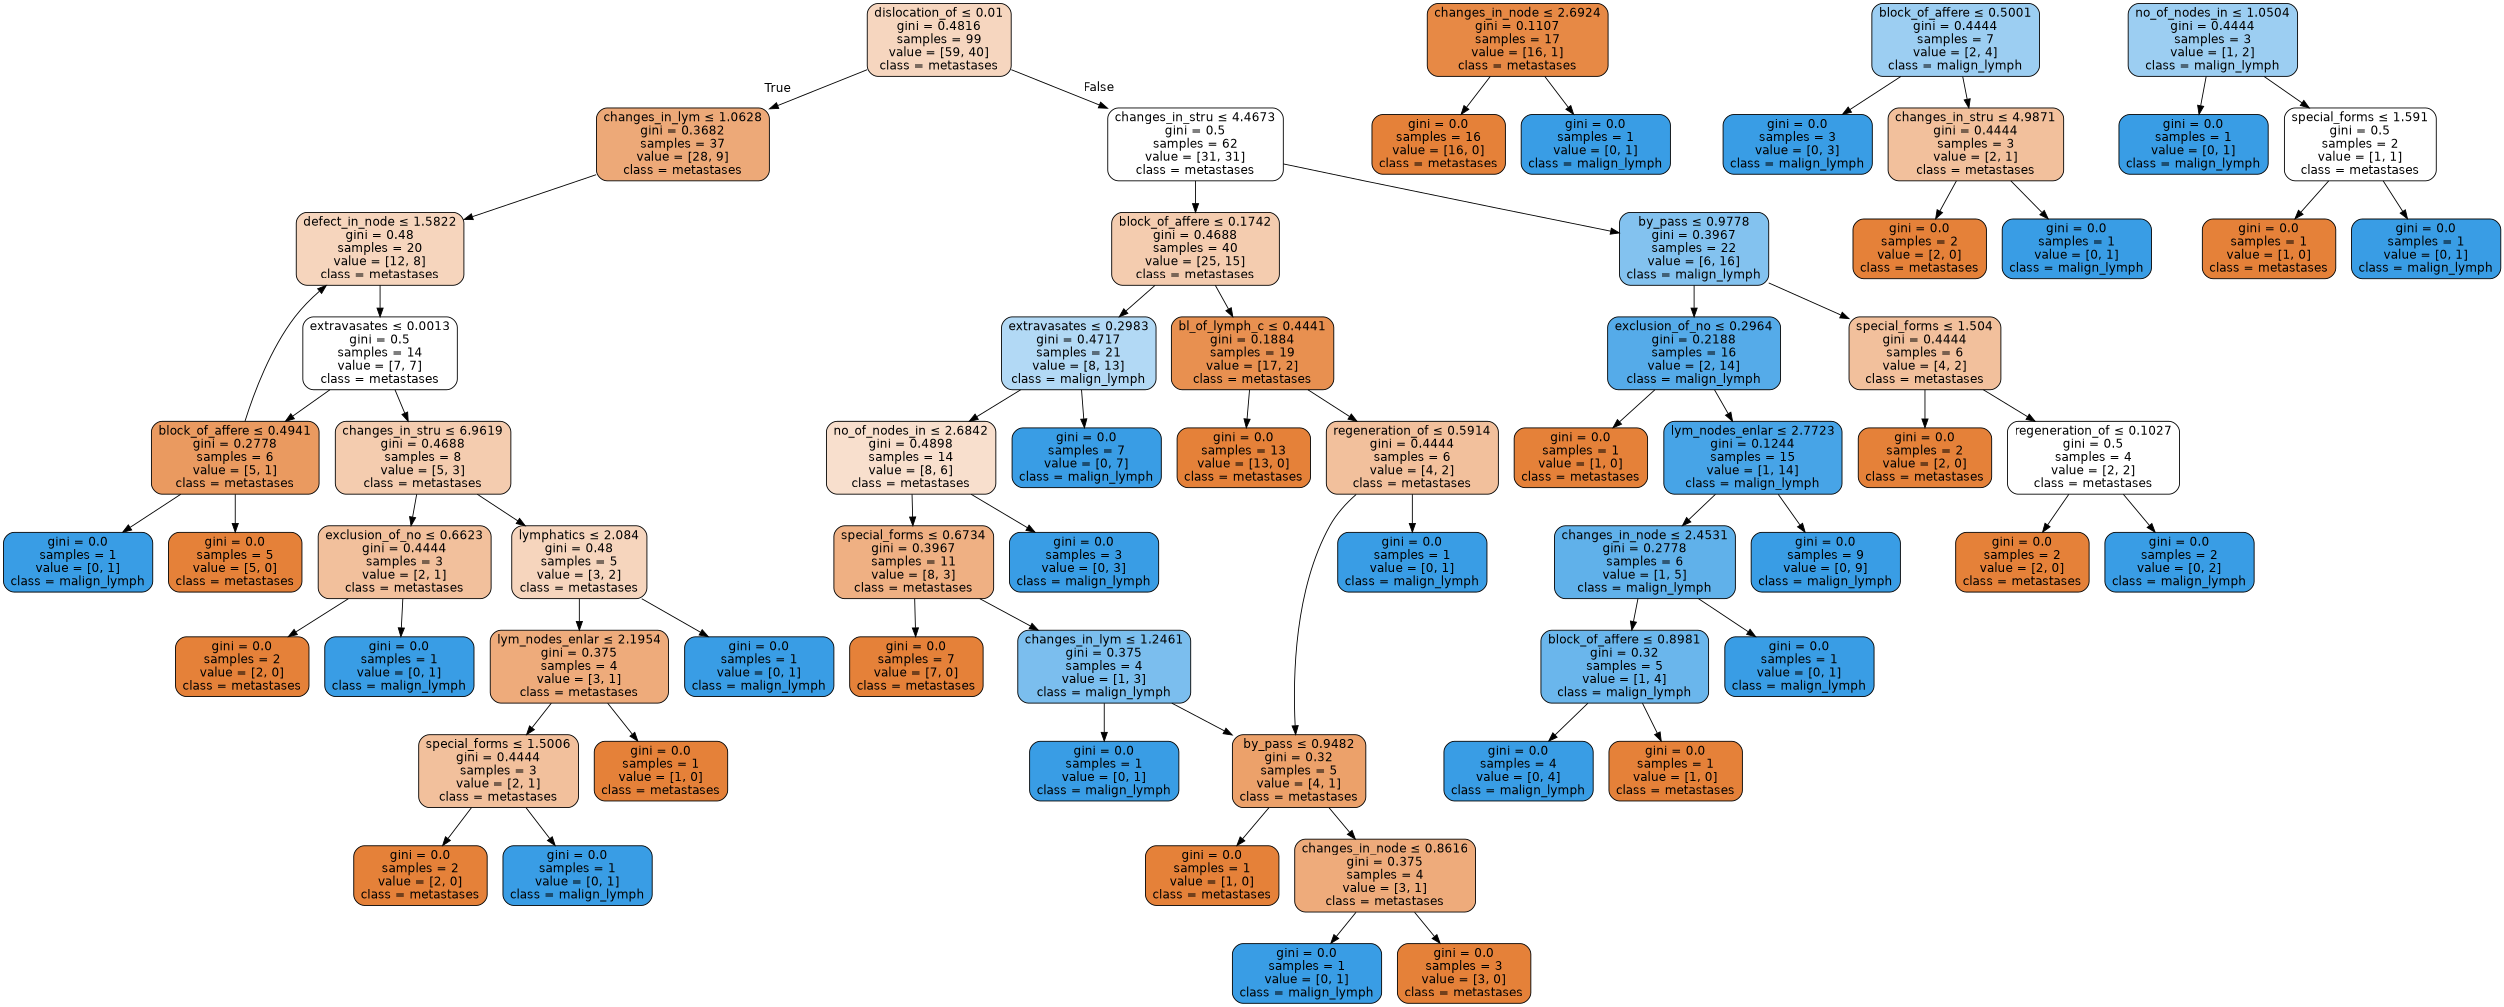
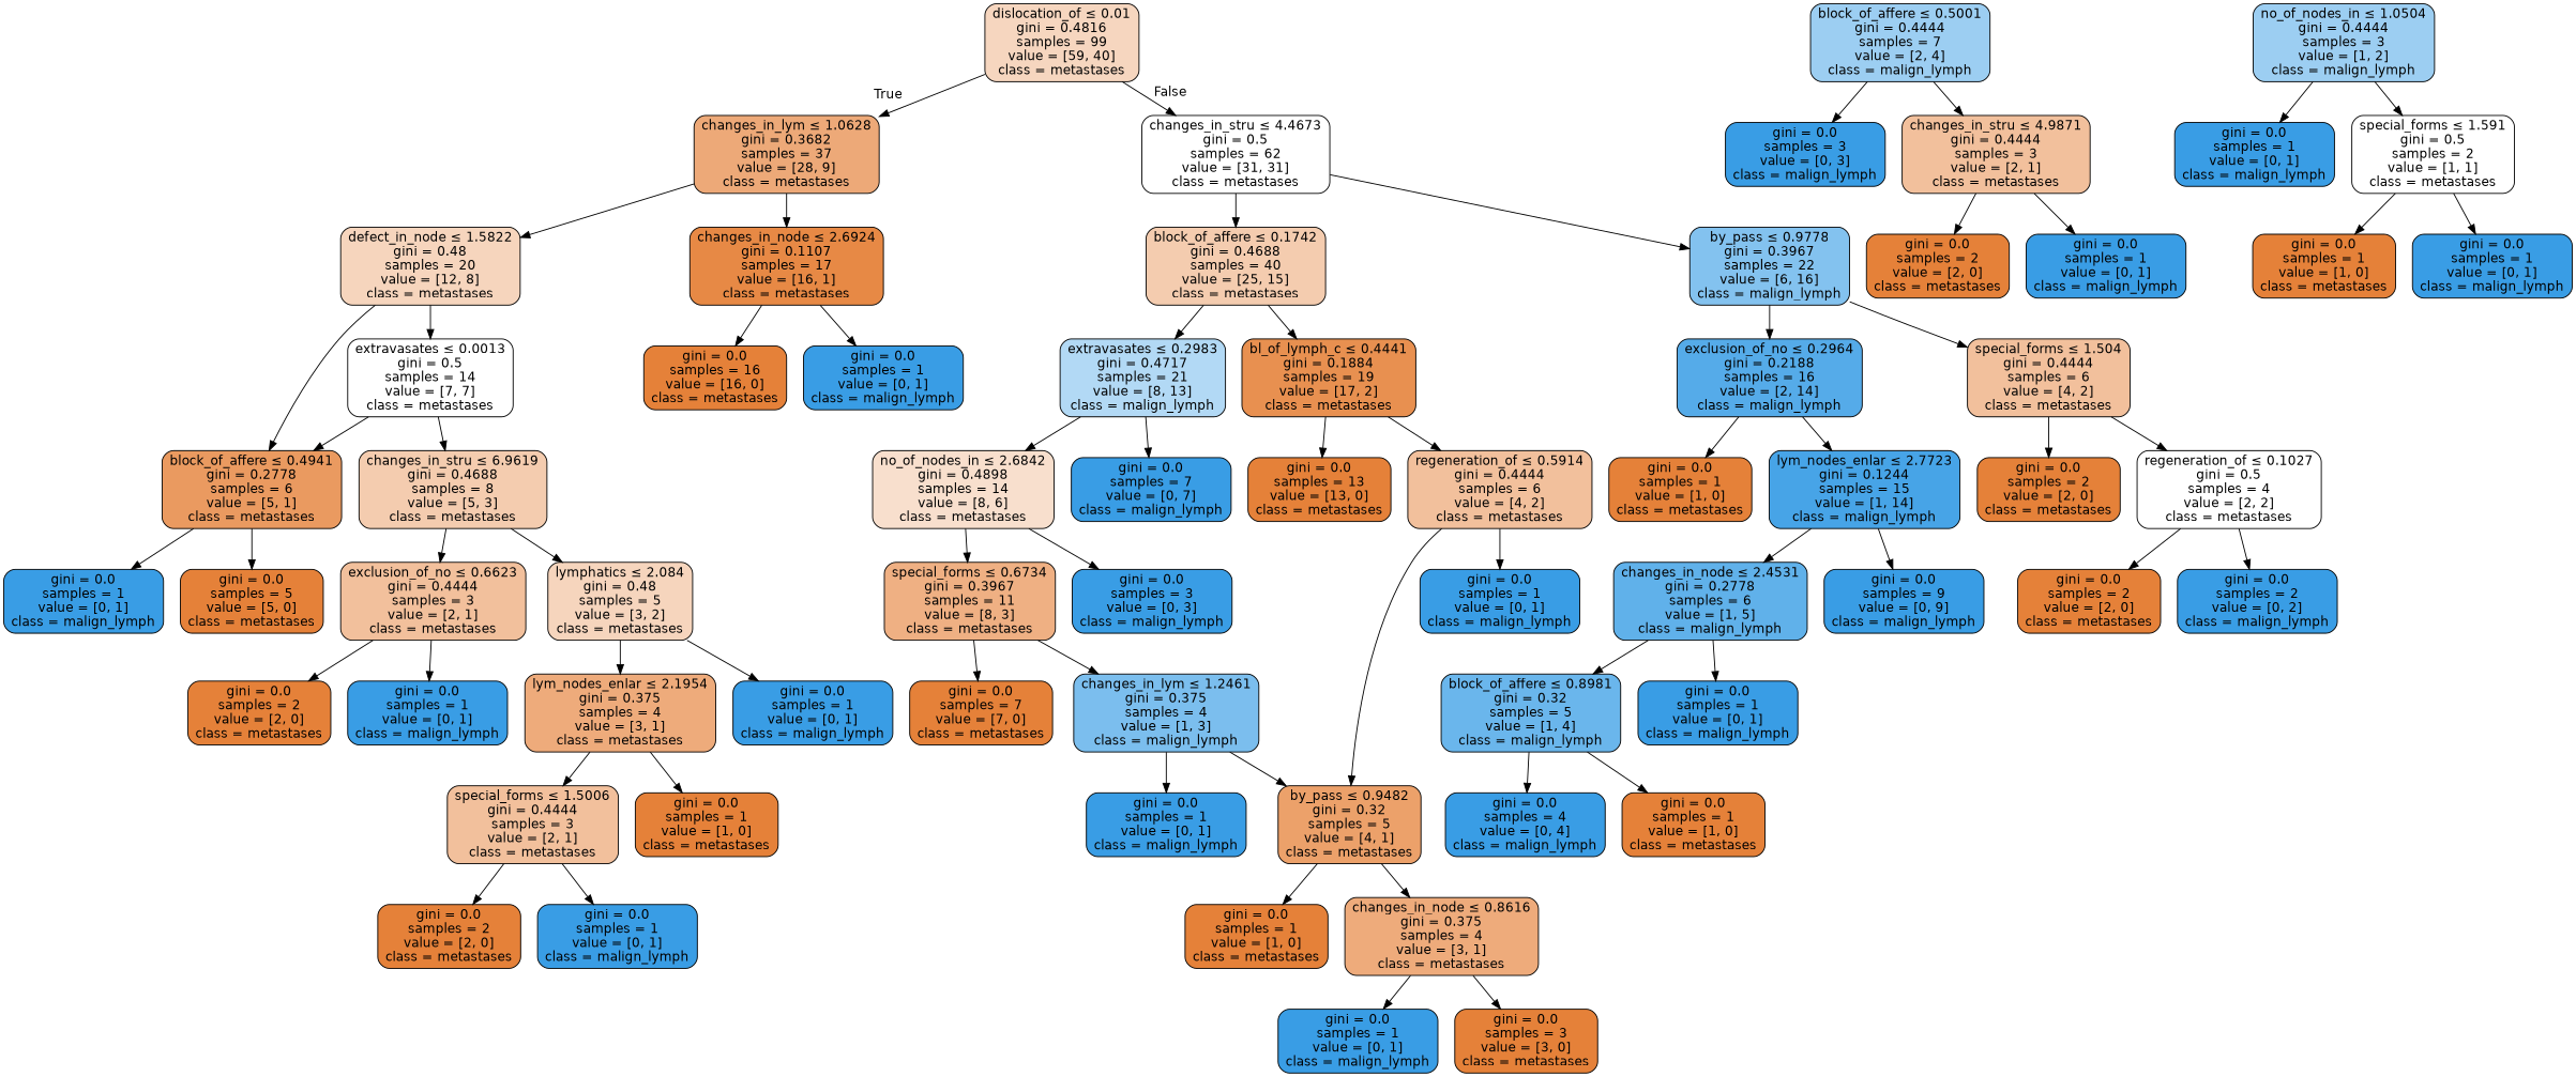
  digraph {
    node [color=black fillcolor="#399de5ff" fontname=helvetica shape=box style="filled, rounded"]
    edge [fontname=helvetica]
    n1 [fillcolor="#e5813952" label=<dislocation_of &le; 0.01<br/>gini = 0.4816<br/>samples = 99<br/>value = [59, 40]<br/>class = metastases>]
    n2 [fillcolor="#e58139ad" label=<changes_in_lym &le; 1.0628<br/>gini = 0.3682<br/>samples = 37<br/>value = [28, 9]<br/>class = metastases>]
    n3 [fillcolor="#e5813900" label=<changes_in_stru &le; 4.4673<br/>gini = 0.5<br/>samples = 62<br/>value = [31, 31]<br/>class = metastases>]
    n4 [fillcolor="#e5813955" label=<defect_in_node &le; 1.5822<br/>gini = 0.48<br/>samples = 20<br/>value = [12, 8]<br/>class = metastases>]
    n5 [fillcolor="#e58139ef" label=<changes_in_node &le; 2.6924<br/>gini = 0.1107<br/>samples = 17<br/>value = [16, 1]<br/>class = metastases>]
    n6 [fillcolor="#e5813966" label=<block_of_affere &le; 0.1742<br/>gini = 0.4688<br/>samples = 40<br/>value = [25, 15]<br/>class = metastases>]
    n7 [fillcolor="#399de59f" label=<by_pass &le; 0.9778<br/>gini = 0.3967<br/>samples = 22<br/>value = [6, 16]<br/>class = malign_lymph>]
    n8 [fillcolor="#e5813900" label=<extravasates &le; 0.0013<br/>gini = 0.5<br/>samples = 14<br/>value = [7, 7]<br/>class = metastases>]
    n9 [fillcolor="#e58139cc" label=<block_of_affere &le; 0.4941<br/>gini = 0.2778<br/>samples = 6<br/>value = [5, 1]<br/>class = metastases>]
    n10 [fillcolor="#e58139ff" label=<gini = 0.0<br/>samples = 16<br/>value = [16, 0]<br/>class = metastases>]
    n11 [label=<gini = 0.0<br/>samples = 1<br/>value = [0, 1]<br/>class = malign_lymph>]
    n12 [fillcolor="#e5813966" label=<changes_in_stru &le; 6.9619<br/>gini = 0.4688<br/>samples = 8<br/>value = [5, 3]<br/>class = metastases>]
    n13 [label=<gini = 0.0<br/>samples = 1<br/>value = [0, 1]<br/>class = malign_lymph>]
    n14 [fillcolor="#e58139ff" label=<gini = 0.0<br/>samples = 5<br/>value = [5, 0]<br/>class = metastases>]
    n15 [fillcolor="#e581397f" label=<exclusion_of_no &le; 0.6623<br/>gini = 0.4444<br/>samples = 3<br/>value = [2, 1]<br/>class = metastases>]
    n16 [fillcolor="#e5813955" label=<lymphatics &le; 2.084<br/>gini = 0.48<br/>samples = 5<br/>value = [3, 2]<br/>class = metastases>]
    n17 [fillcolor="#399de57f" label=<block_of_affere &le; 0.5001<br/>gini = 0.4444<br/>samples = 7<br/>value = [2, 4]<br/>class = malign_lymph>]
    n18 [label=<gini = 0.0<br/>samples = 3<br/>value = [0, 3]<br/>class = malign_lymph>]
    n19 [fillcolor="#e581397f" label=<changes_in_stru &le; 4.9871<br/>gini = 0.4444<br/>samples = 3<br/>value = [2, 1]<br/>class = metastases>]
    n20 [fillcolor="#e58139ff" label=<gini = 0.0<br/>samples = 2<br/>value = [2, 0]<br/>class = metastases>]
    n21 [label=<gini = 0.0<br/>samples = 1<br/>value = [0, 1]<br/>class = malign_lymph>]
    n22 [fillcolor="#e58139aa" label=<lym_nodes_enlar &le; 2.1954<br/>gini = 0.375<br/>samples = 4<br/>value = [3, 1]<br/>class = metastases>]
    n23 [label=<gini = 0.0<br/>samples = 1<br/>value = [0, 1]<br/>class = malign_lymph>]
    n24 [fillcolor="#e581397f" label=<special_forms &le; 1.5006<br/>gini = 0.4444<br/>samples = 3<br/>value = [2, 1]<br/>class = metastases>]
    n25 [fillcolor="#e58139ff" label=<gini = 0.0<br/>samples = 1<br/>value = [1, 0]<br/>class = metastases>]
    n26 [fillcolor="#e58139ff" label=<gini = 0.0<br/>samples = 2<br/>value = [2, 0]<br/>class = metastases>]
    n27 [label=<gini = 0.0<br/>samples = 1<br/>value = [0, 1]<br/>class = malign_lymph>]
    n28 [fillcolor="#e58139ff" label=<gini = 0.0<br/>samples = 2<br/>value = [2, 0]<br/>class = metastases>]
    n29 [label=<gini = 0.0<br/>samples = 1<br/>value = [0, 1]<br/>class = malign_lymph>]
    n30 [fillcolor="#399de562" label=<extravasates &le; 0.2983<br/>gini = 0.4717<br/>samples = 21<br/>value = [8, 13]<br/>class = malign_lymph>]
    n31 [fillcolor="#e58139e1" label=<bl_of_lymph_c &le; 0.4441<br/>gini = 0.1884<br/>samples = 19<br/>value = [17, 2]<br/>class = metastases>]
    n32 [fillcolor="#399de5db" label=<exclusion_of_no &le; 0.2964<br/>gini = 0.2188<br/>samples = 16<br/>value = [2, 14]<br/>class = malign_lymph>]
    n33 [fillcolor="#e581397f" label=<special_forms &le; 1.504<br/>gini = 0.4444<br/>samples = 6<br/>value = [4, 2]<br/>class = metastases>]
    n34 [fillcolor="#e5813940" label=<no_of_nodes_in &le; 2.6842<br/>gini = 0.4898<br/>samples = 14<br/>value = [8, 6]<br/>class = metastases>]
    n35 [label=<gini = 0.0<br/>samples = 7<br/>value = [0, 7]<br/>class = malign_lymph>]
    n36 [fillcolor="#e58139ff" label=<gini = 0.0<br/>samples = 13<br/>value = [13, 0]<br/>class = metastases>]
    n37 [fillcolor="#e581397f" label=<regeneration_of &le; 0.5914<br/>gini = 0.4444<br/>samples = 6<br/>value = [4, 2]<br/>class = metastases>]
    n38 [fillcolor="#e581399f" label=<special_forms &le; 0.6734<br/>gini = 0.3967<br/>samples = 11<br/>value = [8, 3]<br/>class = metastases>]
    n39 [label=<gini = 0.0<br/>samples = 3<br/>value = [0, 3]<br/>class = malign_lymph>]
    n40 [fillcolor="#e58139ff" label=<gini = 0.0<br/>samples = 7<br/>value = [7, 0]<br/>class = metastases>]
    n41 [fillcolor="#399de5aa" label=<changes_in_lym &le; 1.2461<br/>gini = 0.375<br/>samples = 4<br/>value = [1, 3]<br/>class = malign_lymph>]
    n42 [label=<gini = 0.0<br/>samples = 1<br/>value = [0, 1]<br/>class = malign_lymph>]
    n43 [fillcolor="#e58139bf" label=<by_pass &le; 0.9482<br/>gini = 0.32<br/>samples = 5<br/>value = [4, 1]<br/>class = metastases>]
    n44 [fillcolor="#399de57f" label=<no_of_nodes_in &le; 1.0504<br/>gini = 0.4444<br/>samples = 3<br/>value = [1, 2]<br/>class = malign_lymph>]
    n45 [label=<gini = 0.0<br/>samples = 1<br/>value = [0, 1]<br/>class = malign_lymph>]
    n46 [fillcolor="#e5813900" label=<special_forms &le; 1.591<br/>gini = 0.5<br/>samples = 2<br/>value = [1, 1]<br/>class = metastases>]
    n47 [fillcolor="#e58139ff" label=<gini = 0.0<br/>samples = 1<br/>value = [1, 0]<br/>class = metastases>]
    n48 [label=<gini = 0.0<br/>samples = 1<br/>value = [0, 1]<br/>class = malign_lymph>]
    n49 [label=<gini = 0.0<br/>samples = 1<br/>value = [0, 1]<br/>class = malign_lymph>]
    n50 [fillcolor="#e58139ff" label=<gini = 0.0<br/>samples = 1<br/>value = [1, 0]<br/>class = metastases>]
    n51 [fillcolor="#e58139aa" label=<changes_in_node &le; 0.8616<br/>gini = 0.375<br/>samples = 4<br/>value = [3, 1]<br/>class = metastases>]
    n52 [label=<gini = 0.0<br/>samples = 1<br/>value = [0, 1]<br/>class = malign_lymph>]
    n53 [fillcolor="#e58139ff" label=<gini = 0.0<br/>samples = 3<br/>value = [3, 0]<br/>class = metastases>]
    n54 [fillcolor="#e58139ff" label=<gini = 0.0<br/>samples = 1<br/>value = [1, 0]<br/>class = metastases>]
    n55 [fillcolor="#399de5ed" label=<lym_nodes_enlar &le; 2.7723<br/>gini = 0.1244<br/>samples = 15<br/>value = [1, 14]<br/>class = malign_lymph>]
    n56 [fillcolor="#e58139ff" label=<gini = 0.0<br/>samples = 2<br/>value = [2, 0]<br/>class = metastases>]
    n57 [fillcolor="#e5813900" label=<regeneration_of &le; 0.1027<br/>gini = 0.5<br/>samples = 4<br/>value = [2, 2]<br/>class = metastases>]
    n58 [fillcolor="#399de5cc" label=<changes_in_node &le; 2.4531<br/>gini = 0.2778<br/>samples = 6<br/>value = [1, 5]<br/>class = malign_lymph>]
    n59 [label=<gini = 0.0<br/>samples = 9<br/>value = [0, 9]<br/>class = malign_lymph>]
    n60 [fillcolor="#399de5bf" label=<block_of_affere &le; 0.8981<br/>gini = 0.32<br/>samples = 5<br/>value = [1, 4]<br/>class = malign_lymph>]
    n61 [label=<gini = 0.0<br/>samples = 1<br/>value = [0, 1]<br/>class = malign_lymph>]
    n62 [label=<gini = 0.0<br/>samples = 4<br/>value = [0, 4]<br/>class = malign_lymph>]
    n63 [fillcolor="#e58139ff" label=<gini = 0.0<br/>samples = 1<br/>value = [1, 0]<br/>class = metastases>]
    n64 [fillcolor="#e58139ff" label=<gini = 0.0<br/>samples = 2<br/>value = [2, 0]<br/>class = metastases>]
    n65 [label=<gini = 0.0<br/>samples = 2<br/>value = [0, 2]<br/>class = malign_lymph>]
    n1 -> n2 [headlabel=True labelangle=45 labeldistance=2.5]
    n1 -> n3 [headlabel=False labelangle=-45 labeldistance=2.5]
    n2 -> n4
+   n2 -> n5
    n3 -> n6
    n3 -> n7
    n4 -> n8
-   n9 -> n4
+   n4 -> n9
    n5 -> n10
    n5 -> n11
    n6 -> n30
    n6 -> n31
    n7 -> n32
    n7 -> n33
    n8 -> n9
    n8 -> n12
    n9 -> n13
    n9 -> n14
    n12 -> n15
    n12 -> n16
    n15 -> n20
    n15 -> n21
    n16 -> n22
    n16 -> n23
    n17 -> n18
    n17 -> n19
    n19 -> n28
    n19 -> n29
    n22 -> n24
    n22 -> n25
    n24 -> n26
    n24 -> n27
    n30 -> n34
    n30 -> n35
    n31 -> n36
    n31 -> n37
    n32 -> n54
    n32 -> n55
    n33 -> n56
    n33 -> n57
    n34 -> n38
    n34 -> n39
    n37 -> n43
    n37 -> n49
    n38 -> n40
    n38 -> n41
    n41 -> n42
    n41 -> n43
    n43 -> n50
    n43 -> n51
    n44 -> n45
    n44 -> n46
    n46 -> n47
    n46 -> n48
    n51 -> n52
    n51 -> n53
    n55 -> n58
    n55 -> n59
    n57 -> n64
    n57 -> n65
    n58 -> n60
    n58 -> n61
    n60 -> n62
    n60 -> n63
  }
